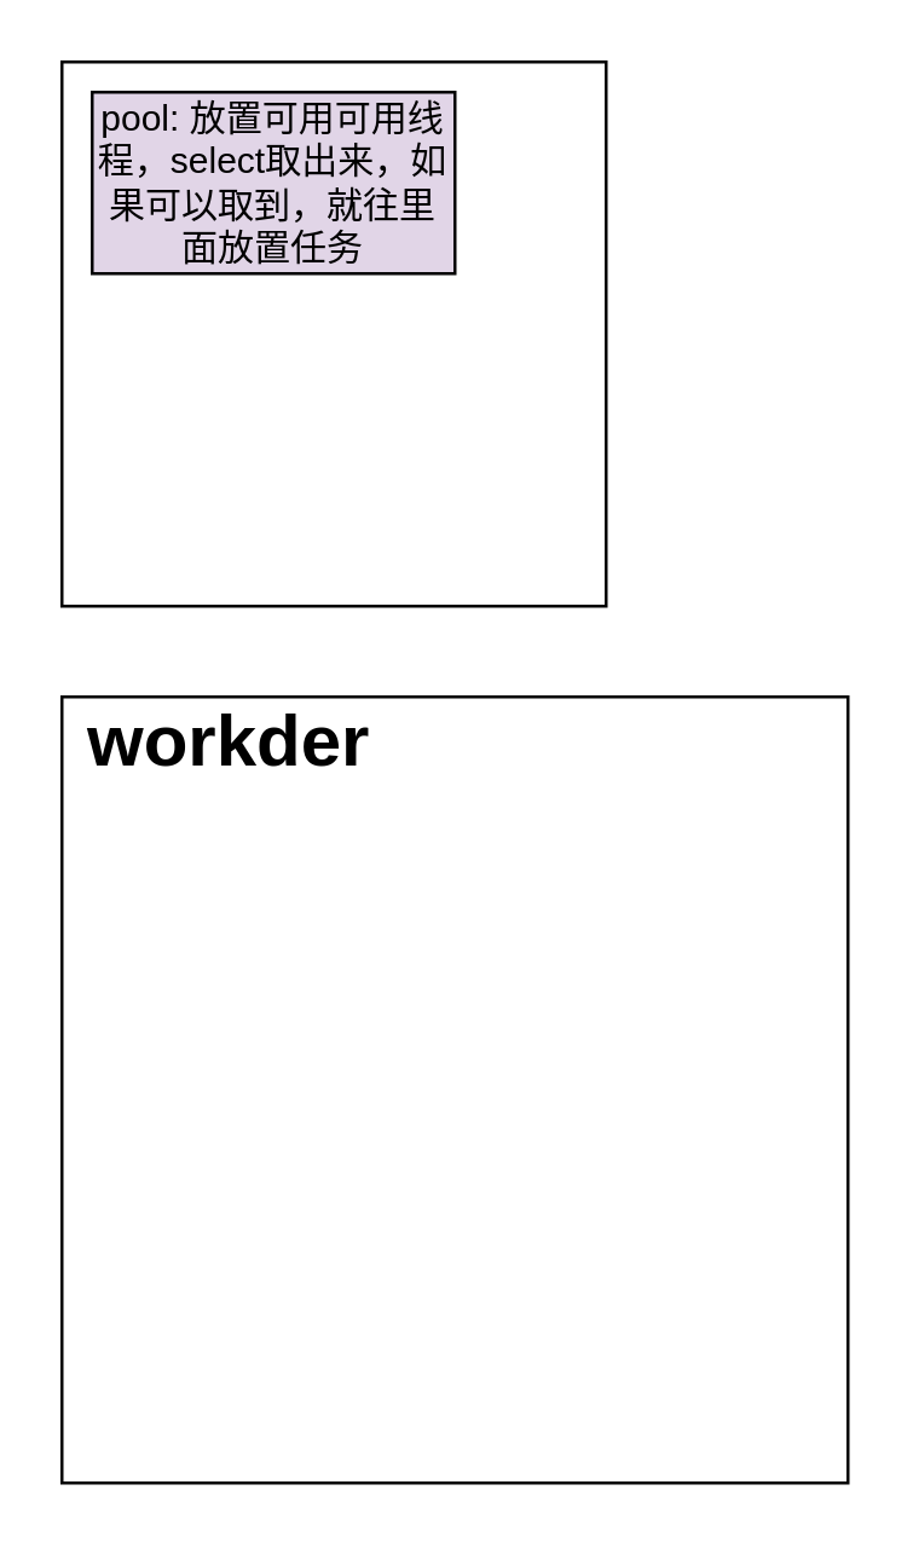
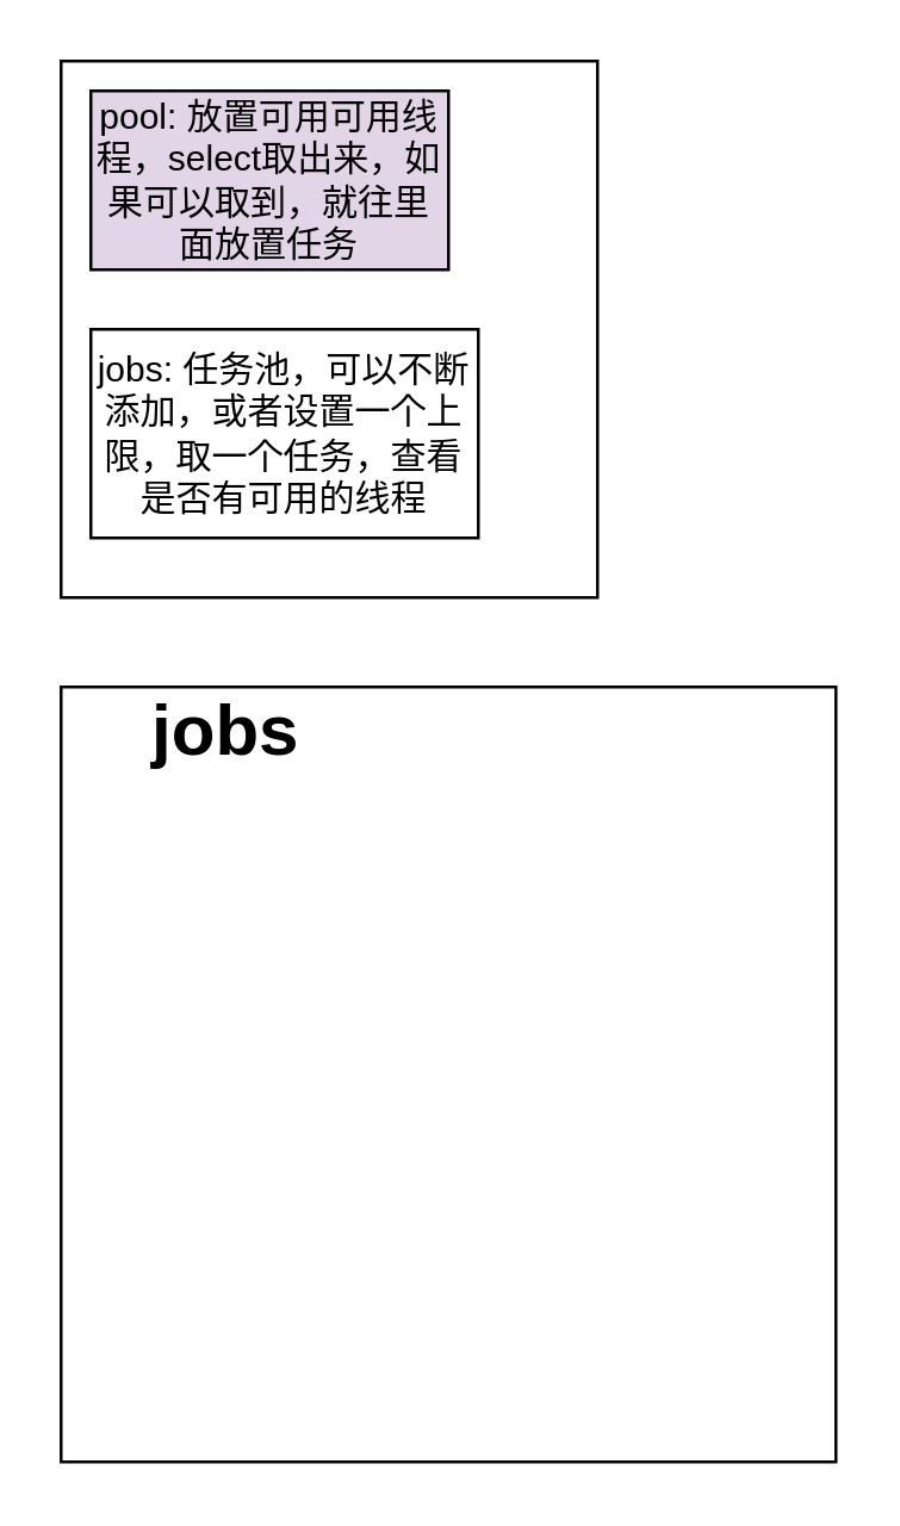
  <mxCell id="0" />
  <mxCell id="1" parent="0" />
  <mxCell id="2" value="" style="whiteSpace=wrap;html=1;aspect=fixed;" vertex="1" parent="1"><mxGeometry x="20" y="20" width="180" height="180" as="geometry" /></mxCell>
  <mxCell id="3" value="pool: 放置可用可用线程，select取出来，如果可以取到，就往里面放置任务" style="rounded=0;whiteSpace=wrap;html=1;fillColor=#e1d5e7;" vertex="1" parent="1"><mxGeometry x="30" y="30" width="120" height="60" as="geometry" /></mxCell>
+ <mxCell id="4" value="jobs: 任务池，可以不断添加，或者设置一个上限，取一个任务，查看是否有可用的线程" style="rounded=0;whiteSpace=wrap;html=1;" vertex="1" parent="1"><mxGeometry x="30" y="110" width="130" height="70" as="geometry" /></mxCell>
  <mxCell id="5" value="" style="whiteSpace=wrap;html=1;aspect=fixed;" vertex="1" parent="1"><mxGeometry x="20" y="230" width="260" height="260" as="geometry" /></mxCell>
- <mxCell id="6" value="workder" style="text;strokeColor=none;fillColor=none;html=1;fontSize=24;fontStyle=1;verticalAlign=middle;align=center;" vertex="1" parent="1"><mxGeometry x="30" y="240" width="90" height="10" as="geometry" /></mxCell>
+ <mxCell id="6" value="jobs" style="text;strokeColor=none;fillColor=none;html=1;fontSize=24;fontStyle=1;verticalAlign=middle;align=center;" vertex="1" parent="1"><mxGeometry x="30" y="240" width="90" height="10" as="geometry" /></mxCell>
